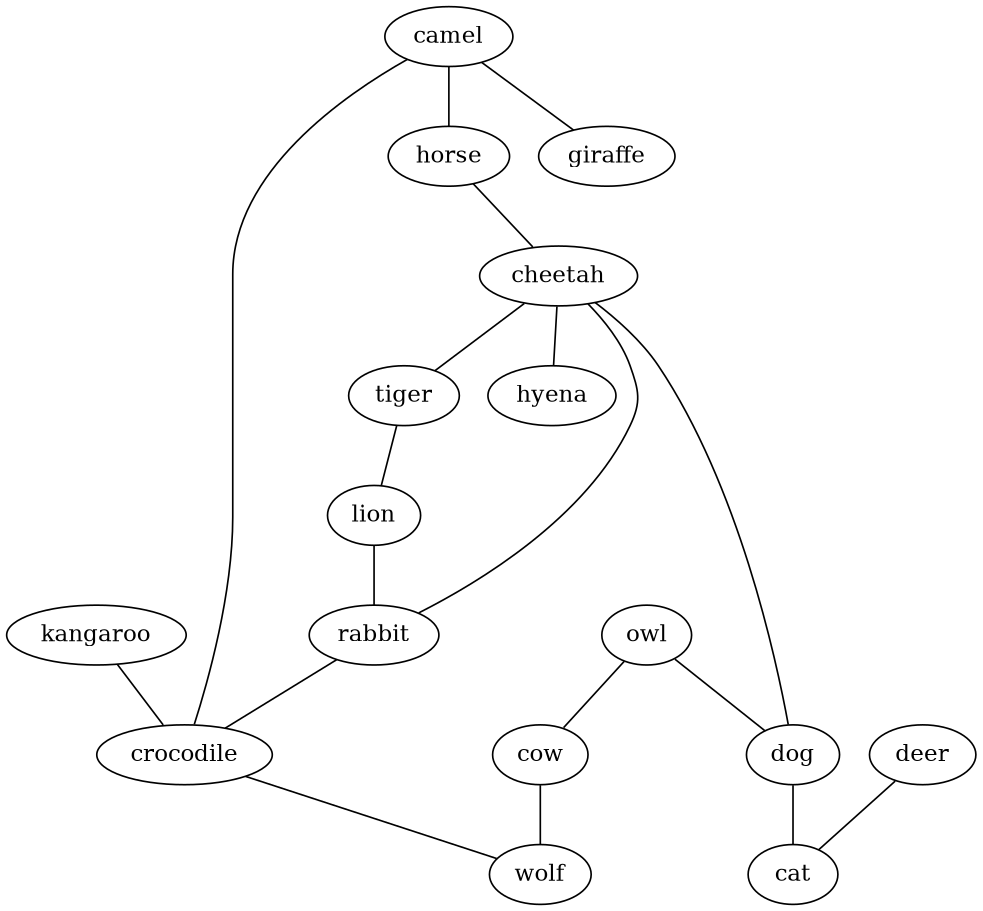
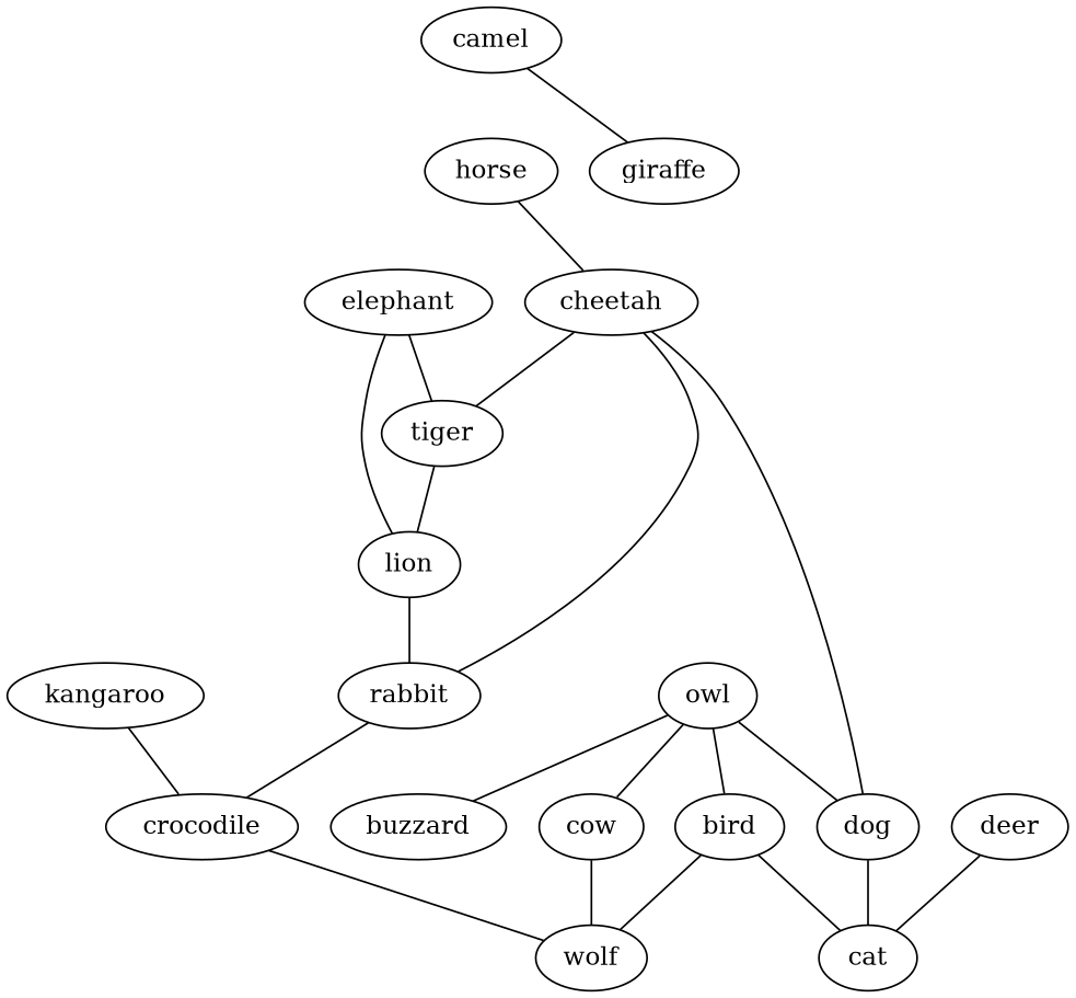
  strict graph {
    edge [weight=1]
    owl
+   buzzard
+   bird
    cow
    dog
    cat
    wolf
    kangaroo
    crocodile
    camel
    horse
    giraffe
    cheetah
    tiger
    rabbit
-   hyena
    deer
+   elephant
    lion
+   owl -- buzzard
+   owl -- bird
    owl -- cow
    owl -- dog
+   bird -- cat
+   bird -- wolf
    cow -- wolf
    dog -- cat
    kangaroo -- crocodile
    crocodile -- wolf
-   camel -- crocodile
-   camel -- horse
    camel -- giraffe
    horse -- cheetah
    cheetah -- dog
    cheetah -- tiger
    cheetah -- rabbit
-   cheetah -- hyena
    tiger -- lion
    rabbit -- crocodile
    deer -- cat
+   elephant -- tiger
+   elephant -- lion
    lion -- rabbit
  }
